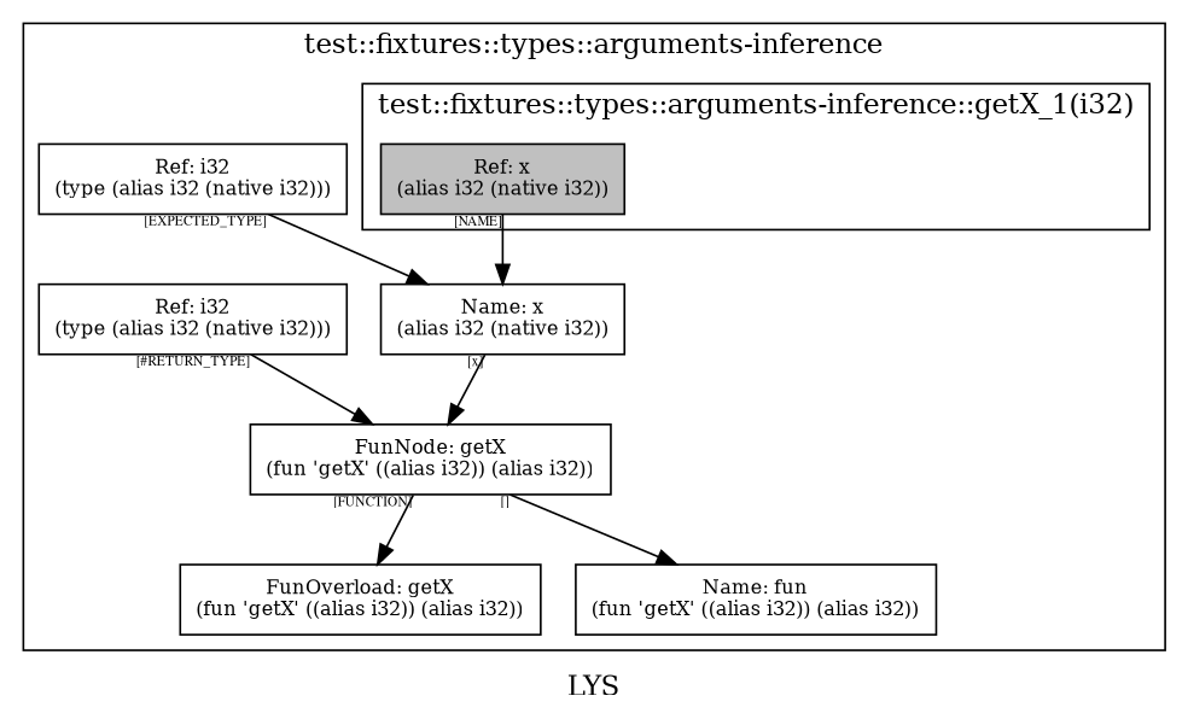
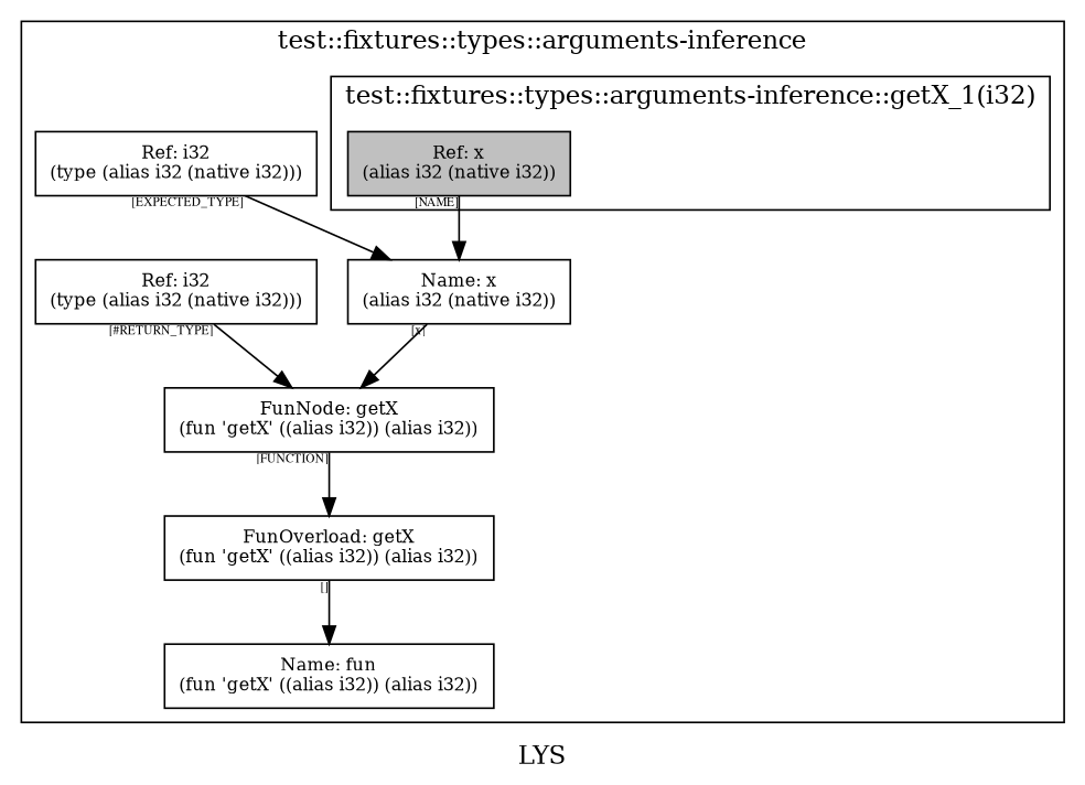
  digraph {
    label=LYS
    node [fillcolor=grey fontsize=10 shape=box]
    edge [color=black fontname=times fontsize=7]
    n1 [label="Ref: x\n(alias i32 (native i32))" style=filled]
    n2 [label="FunOverload: getX\n(fun 'getX' ((alias i32)) (alias i32))"]
    n3 [label="FunNode: getX\n(fun 'getX' ((alias i32)) (alias i32))"]
    n4 [label="Name: x\n(alias i32 (native i32))"]
    n5 [label="Ref: i32\n(type (alias i32 (native i32)))"]
    n6 [label="Ref: i32\n(type (alias i32 (native i32)))"]
    n7 [label="Name: fun\n(fun 'getX' ((alias i32)) (alias i32))"]
    subgraph cluster_1 {
      label="test::fixtures::types::arguments-inference"
      n2
      n3
      n4
      n5
      n6
      n7
      subgraph cluster_2 {
        label="test::fixtures::types::arguments-inference::getX_1(i32)"
        rankdir=TB
        n1
      }
    }
    n1 -> n4 [taillabel="[NAME]"]
-   n3 -> n7 [taillabel="[]"]
+   n2 -> n7 [taillabel="[]"]
    n3 -> n2 [taillabel="[FUNCTION]"]
    n4 -> n3 [taillabel="[x]"]
    n5 -> n4 [taillabel="[EXPECTED_TYPE]"]
    n6 -> n3 [taillabel="[#RETURN_TYPE]"]
  }
